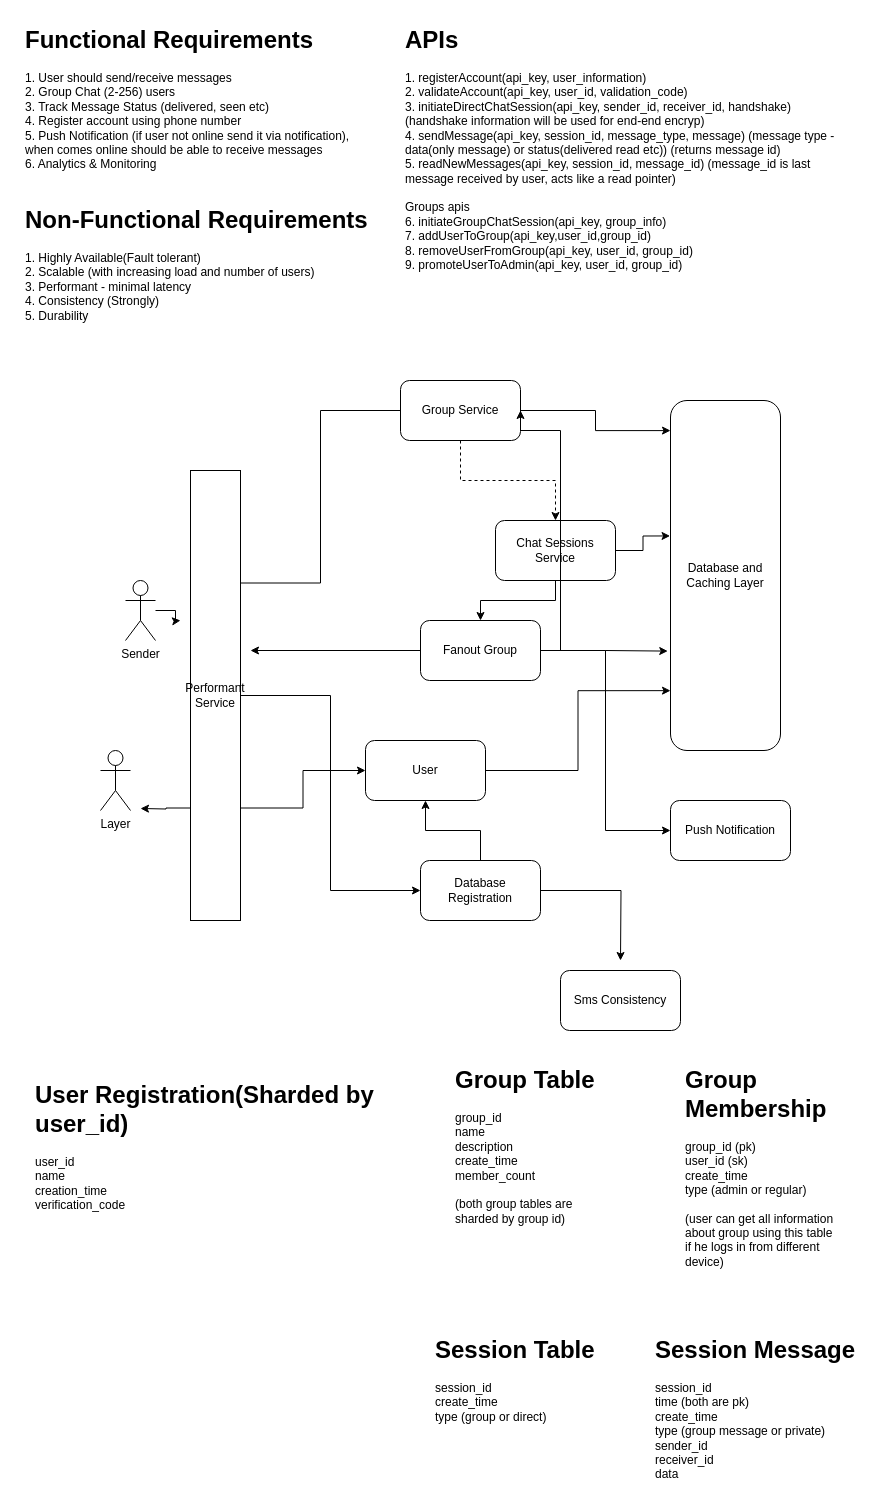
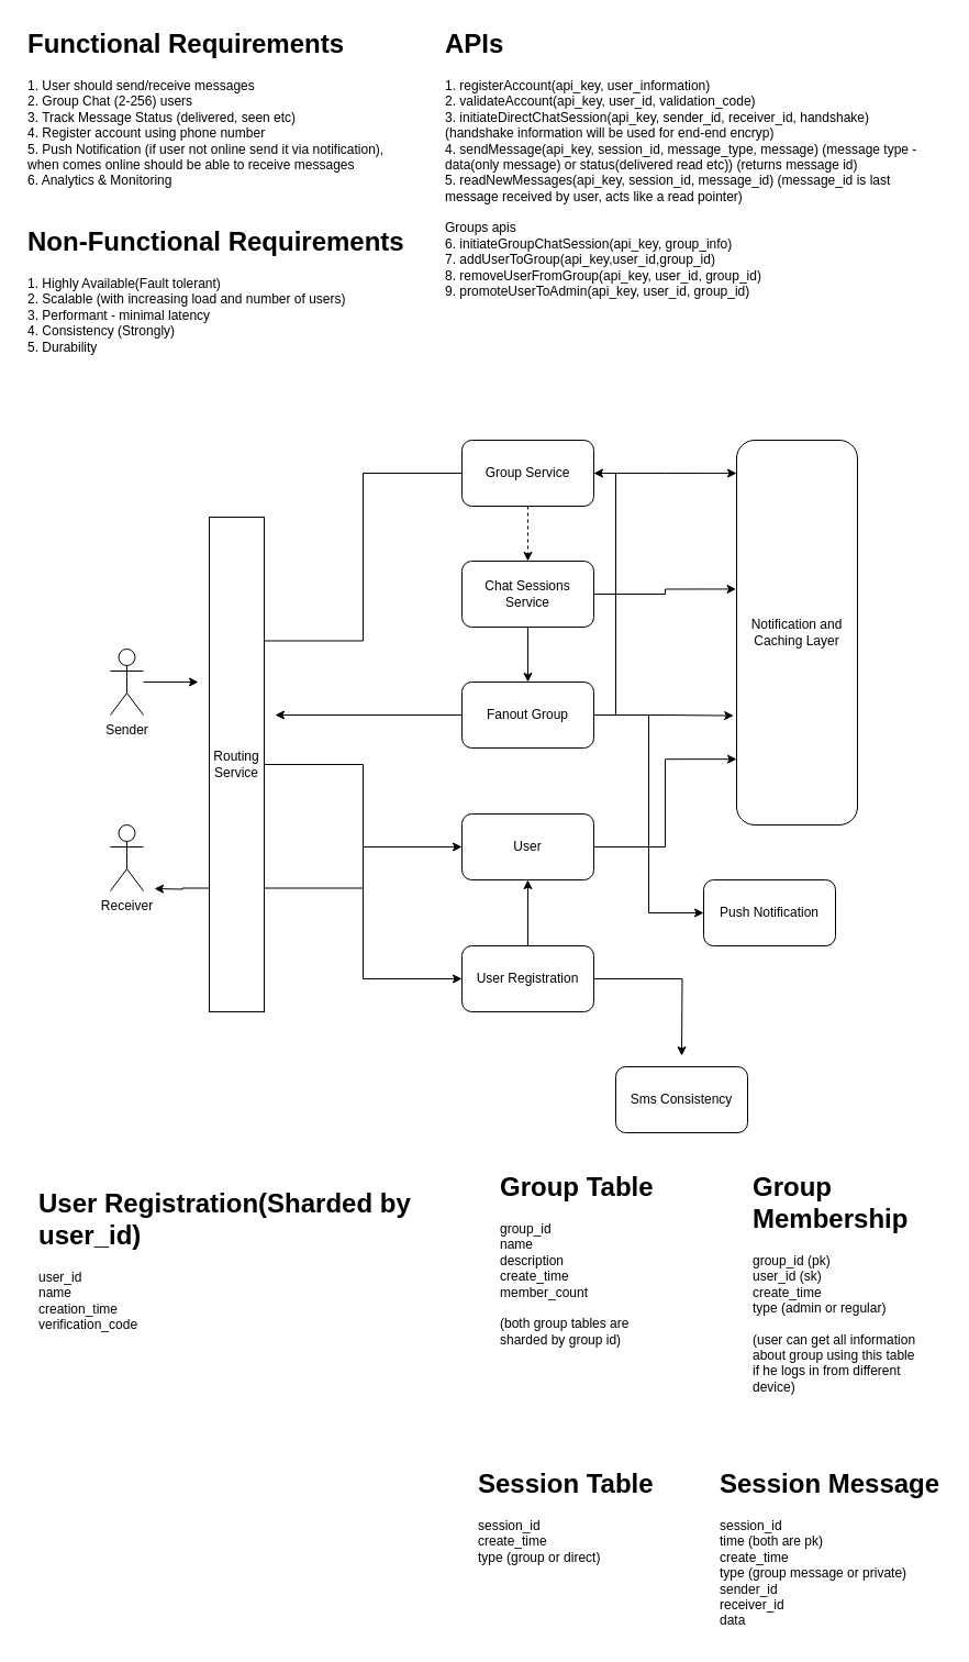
  <mxCell id="0" />
  <mxCell id="1" parent="0" />
  <mxCell id="2" value="&lt;h1&gt;Functional Requirements&lt;/h1&gt;&lt;div&gt;1. User should send/receive messages&lt;/div&gt;&lt;div&gt;2. Group Chat (2-256) users&lt;/div&gt;&lt;div&gt;3. Track Message Status (delivered, seen etc)&lt;/div&gt;&lt;div&gt;4. Register account using phone number&lt;/div&gt;&lt;div&gt;5. Push Notification (if user not online send it via notification), when comes online should be able to receive messages&lt;/div&gt;&lt;div&gt;6. Analytics &amp;amp; Monitoring&lt;/div&gt;" style="text;html=1;strokeColor=none;fillColor=none;spacing=5;spacingTop=-20;whiteSpace=wrap;overflow=hidden;rounded=0;" vertex="1" parent="1"><mxGeometry x="20" y="20" width="350" height="170" as="geometry" /></mxCell>
  <mxCell id="3" value="&lt;h1&gt;Non-Functional Requirements&lt;/h1&gt;&lt;div&gt;1. Highly Available(Fault tolerant)&lt;/div&gt;&lt;div&gt;2. Scalable (with increasing load and number of users)&lt;/div&gt;&lt;div&gt;3. Performant - minimal latency&lt;/div&gt;&lt;div&gt;4. Consistency (Strongly)&lt;/div&gt;&lt;div&gt;5. Durability&lt;/div&gt;" style="text;html=1;strokeColor=none;fillColor=none;spacing=5;spacingTop=-20;whiteSpace=wrap;overflow=hidden;rounded=0;" vertex="1" parent="1"><mxGeometry x="20" y="200" width="360" height="140" as="geometry" /></mxCell>
  <mxCell id="4" value="&lt;h1&gt;APIs&lt;/h1&gt;&lt;div&gt;1. registerAccount(api_key, user_information)&lt;/div&gt;&lt;div&gt;2. validateAccount(api_key, user_id, validation_code)&lt;/div&gt;&lt;div&gt;3. initiateDirectChatSession(api_key, sender_id, receiver_id, handshake) (handshake information will be used for end-end encryp)&lt;/div&gt;&lt;div&gt;4. sendMessage(api_key, session_id, message_type, message) (message type - data(only message) or status(delivered read etc)) (returns message id)&lt;/div&gt;&lt;div&gt;5. readNewMessages(api_key, session_id, message_id) (message_id is last message received by user, acts like a read pointer)&lt;/div&gt;&lt;div&gt;&lt;br&gt;&lt;/div&gt;&lt;div&gt;Groups apis&lt;/div&gt;&lt;div&gt;6. initiateGroupChatSession(api_key, group_info)&lt;/div&gt;&lt;div&gt;7. addUserToGroup(api_key,user_id,group_id)&lt;/div&gt;&lt;div&gt;8. removeUserFromGroup(api_key, user_id, group_id)&lt;/div&gt;&lt;div&gt;9. promoteUserToAdmin(api_key, user_id, group_id)&lt;/div&gt;" style="text;html=1;strokeColor=none;fillColor=none;spacing=5;spacingTop=-20;whiteSpace=wrap;overflow=hidden;rounded=0;" vertex="1" parent="1"><mxGeometry x="400" y="20" width="440" height="280" as="geometry" /></mxCell>
  <mxCell id="5" style="edgeStyle=orthogonalEdgeStyle;rounded=0;orthogonalLoop=1;jettySize=auto;html=1;" edge="1" parent="1" source="6"><mxGeometry relative="1" as="geometry"><mxPoint x="180" y="620" as="targetPoint" /></mxGeometry></mxCell>
- <mxCell id="6" value="Sender" style="shape=umlActor;verticalLabelPosition=bottom;verticalAlign=top;html=1;outlineConnect=0;" vertex="1" parent="1"><mxGeometry x="125" y="580" width="30" height="60" as="geometry" /></mxCell>
- <mxCell id="7" value="Layer" style="shape=umlActor;verticalLabelPosition=bottom;verticalAlign=top;html=1;outlineConnect=0;" vertex="1" parent="1"><mxGeometry x="100" y="750" width="30" height="60" as="geometry" /></mxCell>
+ <mxCell id="6" value="Sender" style="shape=umlActor;verticalLabelPosition=bottom;verticalAlign=top;html=1;outlineConnect=0;" vertex="1" parent="1"><mxGeometry x="100" y="590" width="30" height="60" as="geometry" /></mxCell>
+ <mxCell id="7" value="Receiver" style="shape=umlActor;verticalLabelPosition=bottom;verticalAlign=top;html=1;outlineConnect=0;" vertex="1" parent="1"><mxGeometry x="100" y="750" width="30" height="60" as="geometry" /></mxCell>
  <mxCell id="8" style="edgeStyle=orthogonalEdgeStyle;rounded=0;orthogonalLoop=1;jettySize=auto;html=1;exitX=0.75;exitY=1;exitDx=0;exitDy=0;" edge="1" parent="1" source="12"><mxGeometry relative="1" as="geometry"><mxPoint x="140" y="808" as="targetPoint" /></mxGeometry></mxCell>
  <mxCell id="9" style="edgeStyle=orthogonalEdgeStyle;rounded=0;orthogonalLoop=1;jettySize=auto;html=1;entryX=0;entryY=0.5;entryDx=0;entryDy=0;" edge="1" parent="1" source="12" target="28"><mxGeometry relative="1" as="geometry" /></mxCell>
  <mxCell id="10" style="edgeStyle=orthogonalEdgeStyle;rounded=0;orthogonalLoop=1;jettySize=auto;html=1;exitX=0.25;exitY=0;exitDx=0;exitDy=0;entryX=0;entryY=0.5;entryDx=0;entryDy=0;endArrow=none;" edge="1" parent="1" source="12" target="15"><mxGeometry relative="1" as="geometry" /></mxCell>
  <mxCell id="11" style="edgeStyle=orthogonalEdgeStyle;rounded=0;orthogonalLoop=1;jettySize=auto;html=1;exitX=0.75;exitY=0;exitDx=0;exitDy=0;" edge="1" parent="1" source="12" target="25"><mxGeometry relative="1" as="geometry" /></mxCell>
- <mxCell id="12" value="Performant Service" style="rounded=0;whiteSpace=wrap;html=1;direction=south;" vertex="1" parent="1"><mxGeometry x="190" y="470" width="50" height="450" as="geometry" /></mxCell>
+ <mxCell id="12" value="Routing Service" style="rounded=0;whiteSpace=wrap;html=1;direction=south;" vertex="1" parent="1"><mxGeometry x="190" y="470" width="50" height="450" as="geometry" /></mxCell>
  <mxCell id="13" style="edgeStyle=orthogonalEdgeStyle;rounded=0;orthogonalLoop=1;jettySize=auto;html=1;entryX=0.5;entryY=0;entryDx=0;entryDy=0;dashed=1;" edge="1" parent="1" source="15" target="18"><mxGeometry relative="1" as="geometry" /></mxCell>
  <mxCell id="14" style="edgeStyle=orthogonalEdgeStyle;rounded=0;orthogonalLoop=1;jettySize=auto;html=1;entryX=0.086;entryY=1;entryDx=0;entryDy=0;entryPerimeter=0;" edge="1" parent="1" source="15" target="32"><mxGeometry relative="1" as="geometry" /></mxCell>
- <mxCell id="15" value="Group Service" style="rounded=1;whiteSpace=wrap;html=1;" vertex="1" parent="1"><mxGeometry x="400" y="380" width="120" height="60" as="geometry" /></mxCell>
+ <mxCell id="15" value="Group Service" style="rounded=1;whiteSpace=wrap;html=1;" vertex="1" parent="1"><mxGeometry x="420" y="400" width="120" height="60" as="geometry" /></mxCell>
  <mxCell id="16" style="edgeStyle=orthogonalEdgeStyle;rounded=0;orthogonalLoop=1;jettySize=auto;html=1;entryX=0.5;entryY=0;entryDx=0;entryDy=0;" edge="1" parent="1" source="18" target="23"><mxGeometry relative="1" as="geometry" /></mxCell>
  <mxCell id="17" style="edgeStyle=orthogonalEdgeStyle;rounded=0;orthogonalLoop=1;jettySize=auto;html=1;entryX=0.387;entryY=1.004;entryDx=0;entryDy=0;entryPerimeter=0;" edge="1" parent="1" source="18" target="32"><mxGeometry relative="1" as="geometry" /></mxCell>
- <mxCell id="18" value="Chat Sessions Service" style="rounded=1;whiteSpace=wrap;html=1;" vertex="1" parent="1"><mxGeometry x="495" y="520" width="120" height="60" as="geometry" /></mxCell>
+ <mxCell id="18" value="Chat Sessions Service" style="rounded=1;whiteSpace=wrap;html=1;" vertex="1" parent="1"><mxGeometry x="420" y="510" width="120" height="60" as="geometry" /></mxCell>
  <mxCell id="19" style="edgeStyle=orthogonalEdgeStyle;rounded=0;orthogonalLoop=1;jettySize=auto;html=1;entryX=1;entryY=0.5;entryDx=0;entryDy=0;" edge="1" parent="1" source="23" target="15"><mxGeometry relative="1" as="geometry"><Array as="points"><mxPoint x="560" y="650" /><mxPoint x="560" y="430" /></Array></mxGeometry></mxCell>
  <mxCell id="20" style="edgeStyle=orthogonalEdgeStyle;rounded=0;orthogonalLoop=1;jettySize=auto;html=1;" edge="1" parent="1" source="23"><mxGeometry relative="1" as="geometry"><mxPoint x="250" y="650" as="targetPoint" /></mxGeometry></mxCell>
  <mxCell id="21" style="edgeStyle=orthogonalEdgeStyle;rounded=0;orthogonalLoop=1;jettySize=auto;html=1;entryX=0;entryY=0.5;entryDx=0;entryDy=0;" edge="1" parent="1" source="23" target="30"><mxGeometry relative="1" as="geometry" /></mxCell>
  <mxCell id="22" style="edgeStyle=orthogonalEdgeStyle;rounded=0;orthogonalLoop=1;jettySize=auto;html=1;entryX=0.716;entryY=1.025;entryDx=0;entryDy=0;entryPerimeter=0;" edge="1" parent="1" source="23" target="32"><mxGeometry relative="1" as="geometry" /></mxCell>
  <mxCell id="23" value="Fanout Group" style="rounded=1;whiteSpace=wrap;html=1;" vertex="1" parent="1"><mxGeometry x="420" y="620" width="120" height="60" as="geometry" /></mxCell>
  <mxCell id="24" style="edgeStyle=orthogonalEdgeStyle;rounded=0;orthogonalLoop=1;jettySize=auto;html=1;entryX=0.829;entryY=1;entryDx=0;entryDy=0;entryPerimeter=0;" edge="1" parent="1" source="25" target="32"><mxGeometry relative="1" as="geometry" /></mxCell>
- <mxCell id="25" value="User" style="rounded=1;whiteSpace=wrap;html=1;" vertex="1" parent="1"><mxGeometry x="365" y="740" width="120" height="60" as="geometry" /></mxCell>
+ <mxCell id="25" value="User" style="rounded=1;whiteSpace=wrap;html=1;" vertex="1" parent="1"><mxGeometry x="420" y="740" width="120" height="60" as="geometry" /></mxCell>
  <mxCell id="26" style="edgeStyle=orthogonalEdgeStyle;rounded=0;orthogonalLoop=1;jettySize=auto;html=1;" edge="1" parent="1" source="28"><mxGeometry relative="1" as="geometry"><mxPoint x="620" y="960" as="targetPoint" /></mxGeometry></mxCell>
  <mxCell id="27" style="edgeStyle=orthogonalEdgeStyle;rounded=0;orthogonalLoop=1;jettySize=auto;html=1;entryX=0.5;entryY=1;entryDx=0;entryDy=0;" edge="1" parent="1" source="28" target="25"><mxGeometry relative="1" as="geometry" /></mxCell>
- <mxCell id="28" value="Database Registration" style="rounded=1;whiteSpace=wrap;html=1;" vertex="1" parent="1"><mxGeometry x="420" y="860" width="120" height="60" as="geometry" /></mxCell>
+ <mxCell id="28" value="User Registration" style="rounded=1;whiteSpace=wrap;html=1;" vertex="1" parent="1"><mxGeometry x="420" y="860" width="120" height="60" as="geometry" /></mxCell>
  <mxCell id="29" value="Sms Consistency" style="rounded=1;whiteSpace=wrap;html=1;" vertex="1" parent="1"><mxGeometry x="560" y="970" width="120" height="60" as="geometry" /></mxCell>
- <mxCell id="30" value="Push Notification" style="rounded=1;whiteSpace=wrap;html=1;" vertex="1" parent="1"><mxGeometry x="670" y="800" width="120" height="60" as="geometry" /></mxCell>
+ <mxCell id="30" value="Push Notification" style="rounded=1;whiteSpace=wrap;html=1;" vertex="1" parent="1"><mxGeometry x="640" y="800" width="120" height="60" as="geometry" /></mxCell>
  <mxCell id="31" value="&lt;h1&gt;User Registration(Sharded by user_id)&lt;/h1&gt;&lt;div&gt;user_id&lt;/div&gt;&lt;div&gt;name&lt;/div&gt;&lt;div&gt;creation_time&lt;/div&gt;&lt;div&gt;verification_code&lt;/div&gt;" style="text;html=1;strokeColor=none;fillColor=none;spacing=5;spacingTop=-20;whiteSpace=wrap;overflow=hidden;rounded=0;" vertex="1" parent="1"><mxGeometry x="30" y="1075" width="350" height="150" as="geometry" /></mxCell>
- <mxCell id="32" value="Database and Caching Layer" style="rounded=1;whiteSpace=wrap;html=1;direction=south;" vertex="1" parent="1"><mxGeometry x="670" y="400" width="110" height="350" as="geometry" /></mxCell>
+ <mxCell id="32" value="Notification and Caching Layer" style="rounded=1;whiteSpace=wrap;html=1;direction=south;" vertex="1" parent="1"><mxGeometry x="670" y="400" width="110" height="350" as="geometry" /></mxCell>
  <mxCell id="33" value="&lt;h1&gt;Group Table&lt;/h1&gt;&lt;div&gt;group_id&lt;/div&gt;&lt;div&gt;name&lt;/div&gt;&lt;div&gt;description&lt;/div&gt;&lt;div&gt;create_time&lt;/div&gt;&lt;div&gt;member_count&lt;/div&gt;&lt;div&gt;&lt;br&gt;&lt;/div&gt;&lt;div&gt;(both group tables are sharded by group id)&lt;/div&gt;" style="text;html=1;strokeColor=none;fillColor=none;spacing=5;spacingTop=-20;whiteSpace=wrap;overflow=hidden;rounded=0;" vertex="1" parent="1"><mxGeometry x="450" y="1060" width="160" height="180" as="geometry" /></mxCell>
  <mxCell id="34" value="&lt;h1&gt;Group Membership&lt;/h1&gt;&lt;div&gt;group_id (pk)&lt;/div&gt;&lt;div&gt;user_id (sk)&lt;/div&gt;&lt;div&gt;create_time&lt;/div&gt;&lt;div&gt;type (admin or regular)&lt;/div&gt;&lt;div&gt;&lt;br&gt;&lt;/div&gt;&lt;div&gt;(user can get all information about group using this table if he logs in from different device)&lt;/div&gt;" style="text;html=1;strokeColor=none;fillColor=none;spacing=5;spacingTop=-20;whiteSpace=wrap;overflow=hidden;rounded=0;" vertex="1" parent="1"><mxGeometry x="680" y="1060" width="160" height="210" as="geometry" /></mxCell>
  <mxCell id="35" value="&lt;h1&gt;Session Table&lt;/h1&gt;&lt;div&gt;session_id&lt;/div&gt;&lt;div&gt;create_time&lt;/div&gt;&lt;div&gt;type (group or direct)&lt;/div&gt;" style="text;html=1;strokeColor=none;fillColor=none;spacing=5;spacingTop=-20;whiteSpace=wrap;overflow=hidden;rounded=0;" vertex="1" parent="1"><mxGeometry x="430" y="1330" width="190" height="130" as="geometry" /></mxCell>
  <mxCell id="36" value="&lt;h1&gt;Session Message&lt;/h1&gt;&lt;div&gt;session_id&lt;/div&gt;&lt;div&gt;time (both are pk)&lt;/div&gt;&lt;div&gt;create_time&lt;/div&gt;&lt;div&gt;type (group message or private)&lt;/div&gt;&lt;div&gt;sender_id&lt;/div&gt;&lt;div&gt;receiver_id&lt;/div&gt;&lt;div&gt;data&lt;/div&gt;" style="text;html=1;strokeColor=none;fillColor=none;spacing=5;spacingTop=-20;whiteSpace=wrap;overflow=hidden;rounded=0;" vertex="1" parent="1"><mxGeometry x="650" y="1330" width="210" height="160" as="geometry" /></mxCell>
